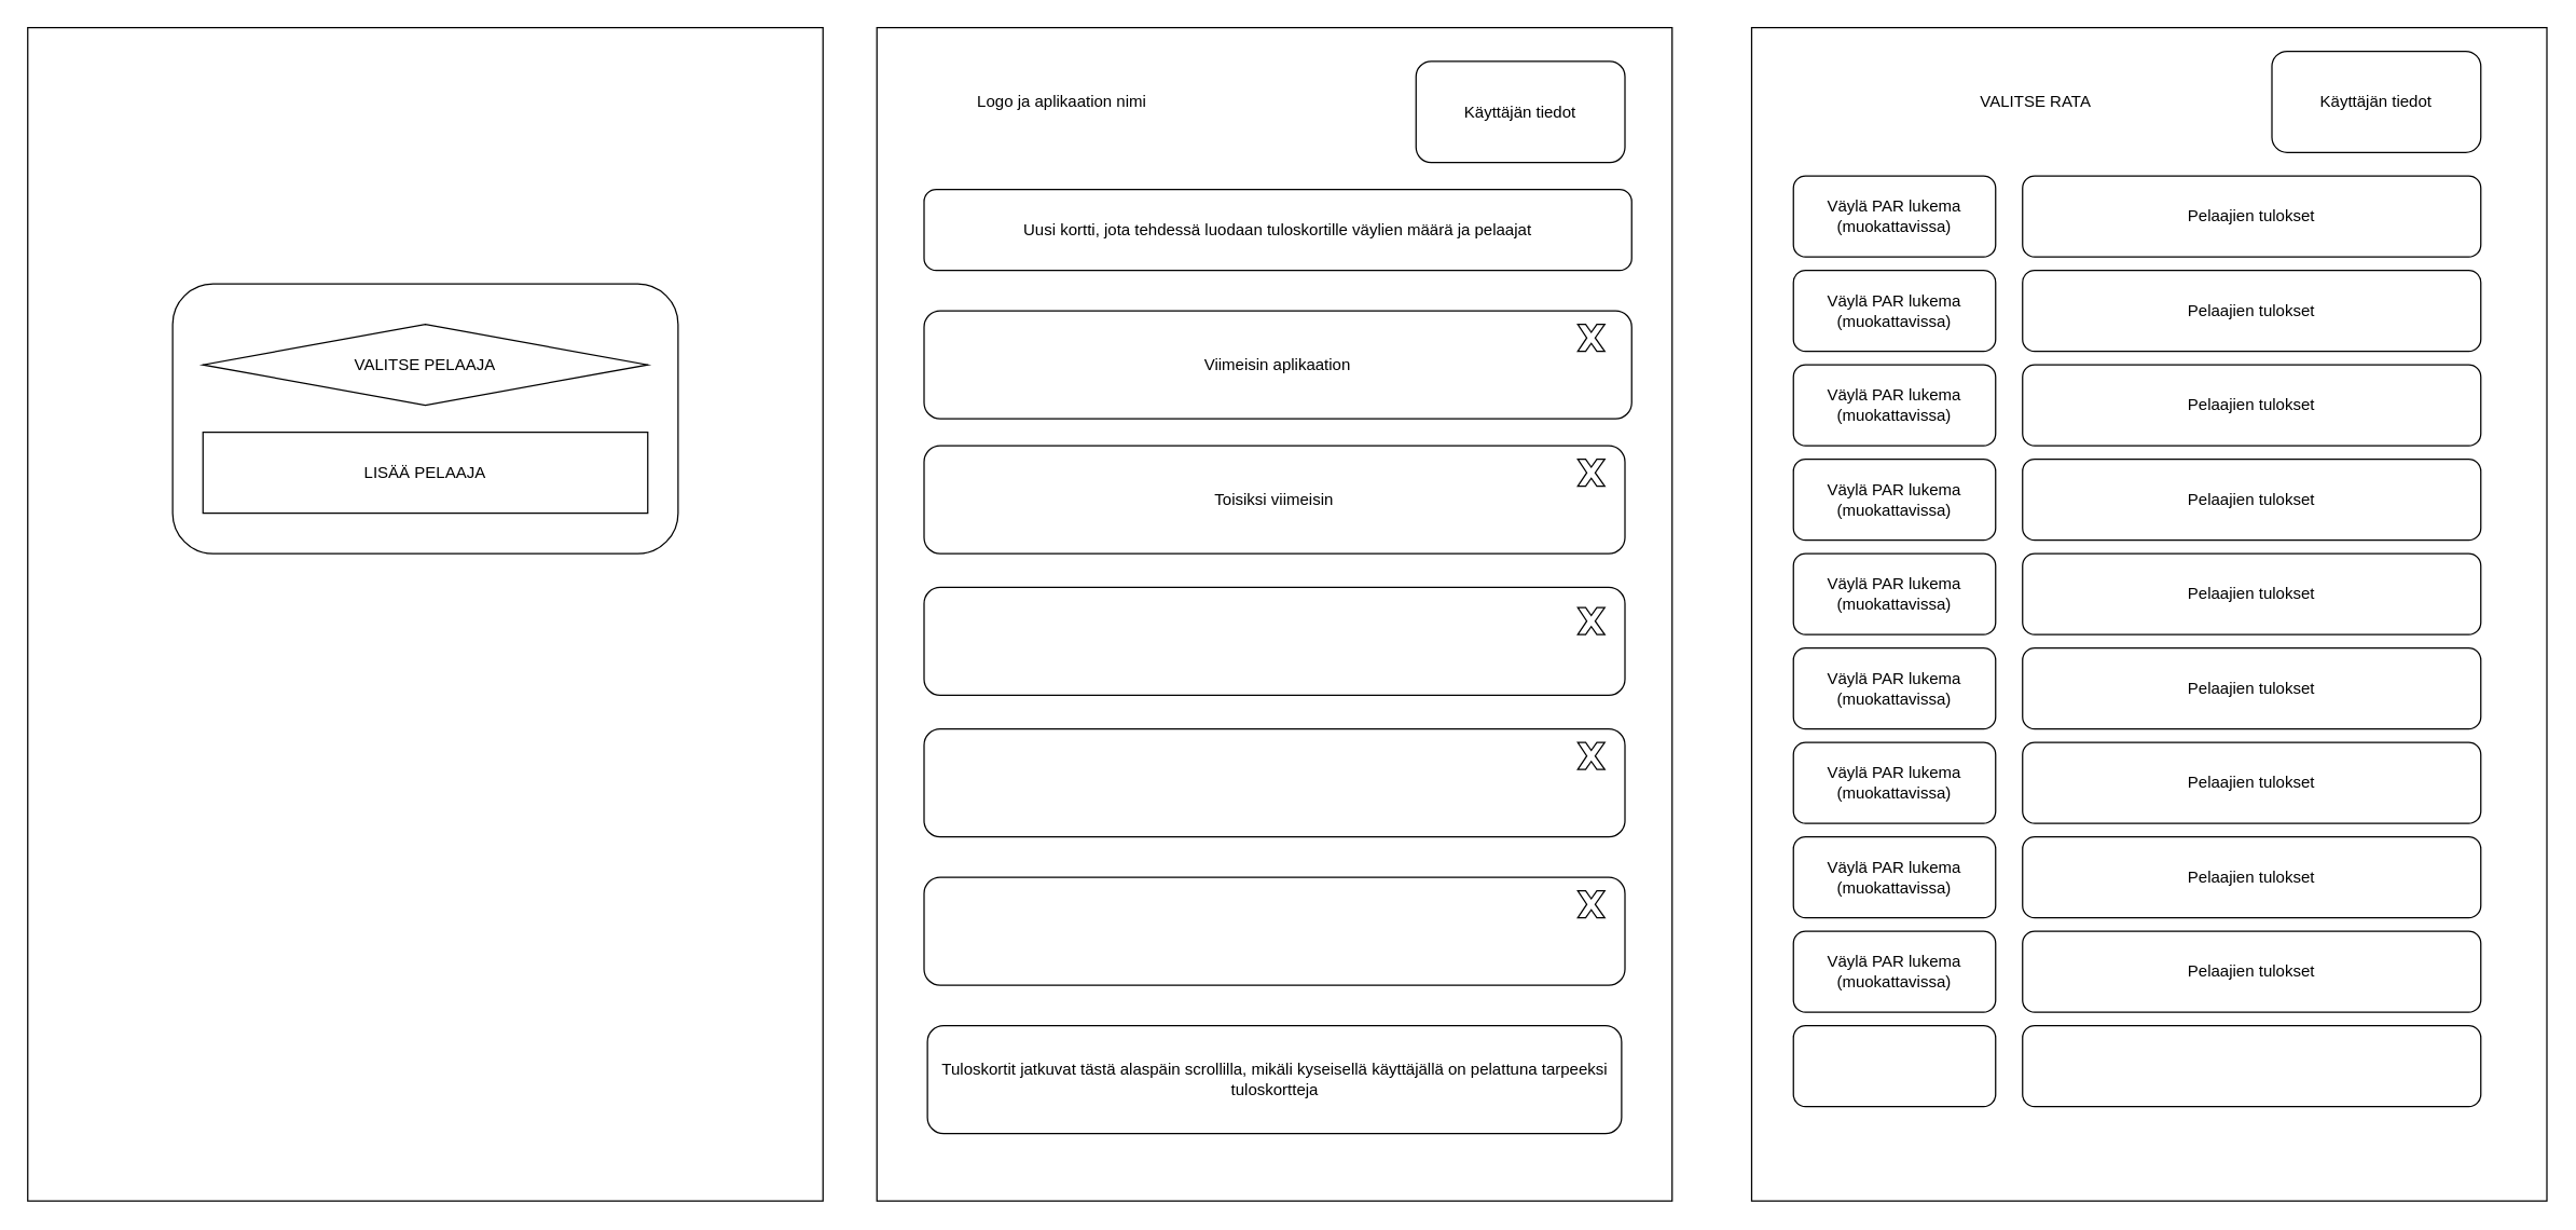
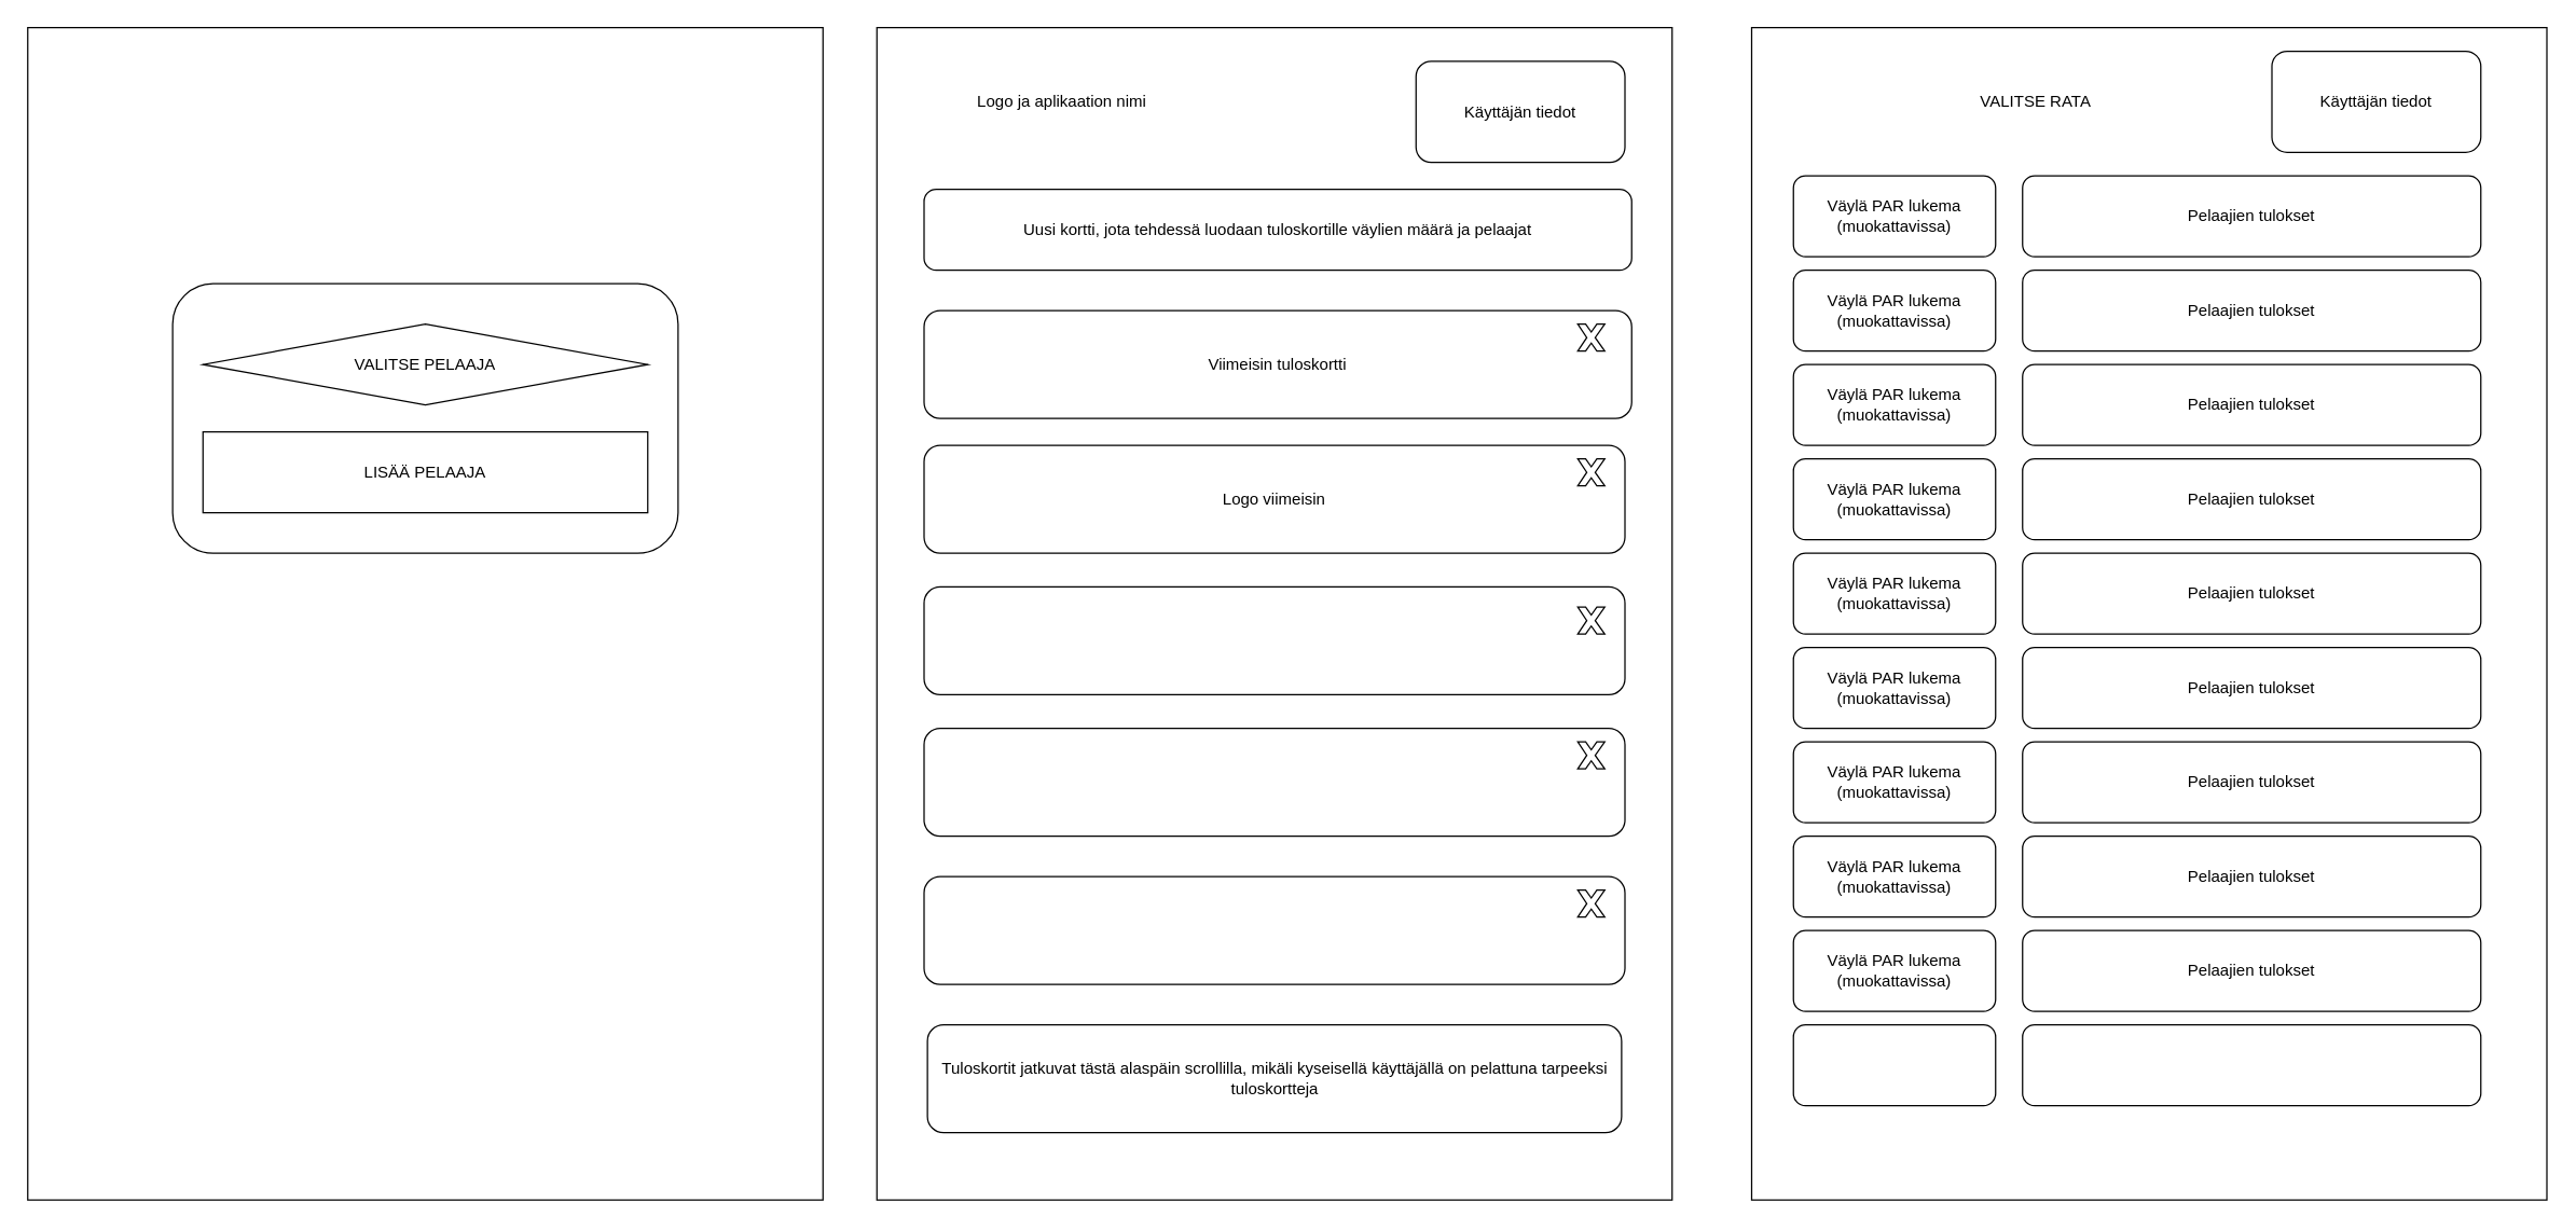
  <mxCell id="0" />
  <mxCell id="1" parent="0" />
  <mxCell id="2" value="" style="rounded=0;whiteSpace=wrap;html=1;" vertex="1" parent="1"><mxGeometry x="650" y="20" width="590" height="870" as="geometry" /></mxCell>
  <mxCell id="3" value="Käyttäjän tiedot" style="rounded=1;whiteSpace=wrap;html=1;" vertex="1" parent="1"><mxGeometry x="1050" y="45" width="155" height="75" as="geometry" /></mxCell>
  <mxCell id="4" value="Uusi kortti, jota tehdessä luodaan tuloskortille väylien määrä ja pelaajat" style="rounded=1;whiteSpace=wrap;html=1;" vertex="1" parent="1"><mxGeometry x="685" y="140" width="525" height="60" as="geometry" /></mxCell>
- <mxCell id="5" value="Viimeisin aplikaation" style="rounded=1;whiteSpace=wrap;html=1;" vertex="1" parent="1"><mxGeometry x="685" y="230" width="525" height="80" as="geometry" /></mxCell>
- <mxCell id="6" value="Toisiksi viimeisin" style="rounded=1;whiteSpace=wrap;html=1;" vertex="1" parent="1"><mxGeometry x="685" y="330" width="520" height="80" as="geometry" /></mxCell>
+ <mxCell id="5" value="Viimeisin tuloskortti" style="rounded=1;whiteSpace=wrap;html=1;" vertex="1" parent="1"><mxGeometry x="685" y="230" width="525" height="80" as="geometry" /></mxCell>
+ <mxCell id="6" value="Logo viimeisin" style="rounded=1;whiteSpace=wrap;html=1;" vertex="1" parent="1"><mxGeometry x="685" y="330" width="520" height="80" as="geometry" /></mxCell>
  <mxCell id="7" value="" style="rounded=1;whiteSpace=wrap;html=1;" vertex="1" parent="1"><mxGeometry x="685" y="435" width="520" height="80" as="geometry" /></mxCell>
  <mxCell id="8" value="" style="rounded=1;whiteSpace=wrap;html=1;" vertex="1" parent="1"><mxGeometry x="685" y="540" width="520" height="80" as="geometry" /></mxCell>
  <mxCell id="9" value="" style="rounded=1;whiteSpace=wrap;html=1;" vertex="1" parent="1"><mxGeometry x="685" y="650" width="520" height="80" as="geometry" /></mxCell>
  <mxCell id="10" value="Tuloskortit jatkuvat tästä alaspäin scrollilla, mikäli kyseisellä käyttäjällä on pelattuna tarpeeksi tuloskortteja" style="rounded=1;whiteSpace=wrap;html=1;" vertex="1" parent="1"><mxGeometry x="687.5" y="760" width="515" height="80" as="geometry" /></mxCell>
  <mxCell id="11" value="" style="rounded=0;whiteSpace=wrap;html=1;" vertex="1" parent="1"><mxGeometry x="1299" y="20" width="590" height="870" as="geometry" /></mxCell>
  <mxCell id="12" value="" style="rounded=0;whiteSpace=wrap;html=1;" vertex="1" parent="1"><mxGeometry x="20" y="20" width="590" height="870" as="geometry" /></mxCell>
  <mxCell id="13" value="" style="rounded=1;whiteSpace=wrap;html=1;" vertex="1" parent="1"><mxGeometry x="127.5" y="210" width="375" height="200" as="geometry" /></mxCell>
  <mxCell id="14" value="Logo ja aplikaation nimi" style="text;html=1;strokeColor=none;fillColor=none;align=center;verticalAlign=middle;whiteSpace=wrap;rounded=0;" vertex="1" parent="1"><mxGeometry x="700" y="60" width="175" height="30" as="geometry" /></mxCell>
  <mxCell id="15" style="edgeStyle=orthogonalEdgeStyle;rounded=0;orthogonalLoop=1;jettySize=auto;html=1;exitX=0.5;exitY=1;exitDx=0;exitDy=0;" edge="1" parent="1" source="14" target="14"><mxGeometry relative="1" as="geometry" /></mxCell>
  <mxCell id="16" value="Käyttäjän tiedot" style="rounded=1;whiteSpace=wrap;html=1;" vertex="1" parent="1"><mxGeometry x="1685" y="37.5" width="155" height="75" as="geometry" /></mxCell>
  <mxCell id="17" value="VALITSE RATA" style="text;html=1;strokeColor=none;fillColor=none;align=center;verticalAlign=middle;whiteSpace=wrap;rounded=0;" vertex="1" parent="1"><mxGeometry x="1400" y="60" width="220" height="30" as="geometry" /></mxCell>
  <mxCell id="18" value="Väylä PAR lukema (muokattavissa)" style="rounded=1;whiteSpace=wrap;html=1;" vertex="1" parent="1"><mxGeometry x="1330" y="200" width="150" height="60" as="geometry" /></mxCell>
  <mxCell id="19" value="Pelaajien tulokset" style="rounded=1;whiteSpace=wrap;html=1;" vertex="1" parent="1"><mxGeometry x="1500" y="200" width="340" height="60" as="geometry" /></mxCell>
  <mxCell id="20" value="Väylä PAR lukema (muokattavissa)" style="rounded=1;whiteSpace=wrap;html=1;" vertex="1" parent="1"><mxGeometry x="1330" y="270" width="150" height="60" as="geometry" /></mxCell>
  <mxCell id="21" value="Pelaajien tulokset" style="rounded=1;whiteSpace=wrap;html=1;" vertex="1" parent="1"><mxGeometry x="1500" y="270" width="340" height="60" as="geometry" /></mxCell>
  <mxCell id="22" value="Väylä PAR lukema (muokattavissa)" style="rounded=1;whiteSpace=wrap;html=1;" vertex="1" parent="1"><mxGeometry x="1330" y="340" width="150" height="60" as="geometry" /></mxCell>
  <mxCell id="23" value="Pelaajien tulokset" style="rounded=1;whiteSpace=wrap;html=1;" vertex="1" parent="1"><mxGeometry x="1500" y="340" width="340" height="60" as="geometry" /></mxCell>
  <mxCell id="24" value="Väylä PAR lukema (muokattavissa)" style="rounded=1;whiteSpace=wrap;html=1;" vertex="1" parent="1"><mxGeometry x="1330" y="410" width="150" height="60" as="geometry" /></mxCell>
  <mxCell id="25" value="Pelaajien tulokset" style="rounded=1;whiteSpace=wrap;html=1;" vertex="1" parent="1"><mxGeometry x="1500" y="410" width="340" height="60" as="geometry" /></mxCell>
  <mxCell id="26" value="Väylä PAR lukema (muokattavissa)" style="rounded=1;whiteSpace=wrap;html=1;" vertex="1" parent="1"><mxGeometry x="1330" y="480" width="150" height="60" as="geometry" /></mxCell>
  <mxCell id="27" value="Pelaajien tulokset" style="rounded=1;whiteSpace=wrap;html=1;" vertex="1" parent="1"><mxGeometry x="1500" y="480" width="340" height="60" as="geometry" /></mxCell>
  <mxCell id="28" value="Väylä PAR lukema (muokattavissa)" style="rounded=1;whiteSpace=wrap;html=1;" vertex="1" parent="1"><mxGeometry x="1330" y="550" width="150" height="60" as="geometry" /></mxCell>
  <mxCell id="29" value="Pelaajien tulokset" style="rounded=1;whiteSpace=wrap;html=1;" vertex="1" parent="1"><mxGeometry x="1500" y="550" width="340" height="60" as="geometry" /></mxCell>
  <mxCell id="30" value="Väylä PAR lukema (muokattavissa)" style="rounded=1;whiteSpace=wrap;html=1;" vertex="1" parent="1"><mxGeometry x="1330" y="620" width="150" height="60" as="geometry" /></mxCell>
  <mxCell id="31" value="Pelaajien tulokset" style="rounded=1;whiteSpace=wrap;html=1;" vertex="1" parent="1"><mxGeometry x="1500" y="620" width="340" height="60" as="geometry" /></mxCell>
  <mxCell id="32" value="Väylä PAR lukema (muokattavissa)" style="rounded=1;whiteSpace=wrap;html=1;" vertex="1" parent="1"><mxGeometry x="1330" y="690" width="150" height="60" as="geometry" /></mxCell>
  <mxCell id="33" value="Pelaajien tulokset" style="rounded=1;whiteSpace=wrap;html=1;" vertex="1" parent="1"><mxGeometry x="1500" y="690" width="340" height="60" as="geometry" /></mxCell>
  <mxCell id="34" value="" style="rounded=1;whiteSpace=wrap;html=1;" vertex="1" parent="1"><mxGeometry x="1330" y="760" width="150" height="60" as="geometry" /></mxCell>
  <mxCell id="35" value="" style="rounded=1;whiteSpace=wrap;html=1;" vertex="1" parent="1"><mxGeometry x="1500" y="760" width="340" height="60" as="geometry" /></mxCell>
  <mxCell id="36" value="Väylä PAR lukema (muokattavissa)" style="rounded=1;whiteSpace=wrap;html=1;" vertex="1" parent="1"><mxGeometry x="1330" y="130" width="150" height="60" as="geometry" /></mxCell>
  <mxCell id="37" value="Pelaajien tulokset" style="rounded=1;whiteSpace=wrap;html=1;" vertex="1" parent="1"><mxGeometry x="1500" y="130" width="340" height="60" as="geometry" /></mxCell>
  <mxCell id="38" value="VALITSE PELAAJA" style="rhombus;whiteSpace=wrap;html=1;" vertex="1" parent="1"><mxGeometry x="150" y="240" width="330" height="60" as="geometry" /></mxCell>
  <mxCell id="39" style="edgeStyle=orthogonalEdgeStyle;rounded=0;orthogonalLoop=1;jettySize=auto;html=1;exitX=0.5;exitY=1;exitDx=0;exitDy=0;" edge="1" parent="1" source="13" target="13"><mxGeometry relative="1" as="geometry" /></mxCell>
  <mxCell id="40" value="LISÄÄ PELAAJA" style="whiteSpace=wrap;html=1;rounded=0;" vertex="1" parent="1"><mxGeometry x="150" y="320" width="330" height="60" as="geometry" /></mxCell>
  <mxCell id="41" value="" style="verticalLabelPosition=bottom;verticalAlign=top;html=1;shape=mxgraph.basic.x" vertex="1" parent="1"><mxGeometry x="1170" y="240" width="20" height="20" as="geometry" /></mxCell>
  <mxCell id="42" value="" style="verticalLabelPosition=bottom;verticalAlign=top;html=1;shape=mxgraph.basic.x" vertex="1" parent="1"><mxGeometry x="1170" y="340" width="20" height="20" as="geometry" /></mxCell>
  <mxCell id="43" value="" style="verticalLabelPosition=bottom;verticalAlign=top;html=1;shape=mxgraph.basic.x" vertex="1" parent="1"><mxGeometry x="1170" y="450" width="20" height="20" as="geometry" /></mxCell>
  <mxCell id="44" value="" style="verticalLabelPosition=bottom;verticalAlign=top;html=1;shape=mxgraph.basic.x" vertex="1" parent="1"><mxGeometry x="1170" y="550" width="20" height="20" as="geometry" /></mxCell>
  <mxCell id="45" value="" style="verticalLabelPosition=bottom;verticalAlign=top;html=1;shape=mxgraph.basic.x" vertex="1" parent="1"><mxGeometry x="1170" y="660" width="20" height="20" as="geometry" /></mxCell>
